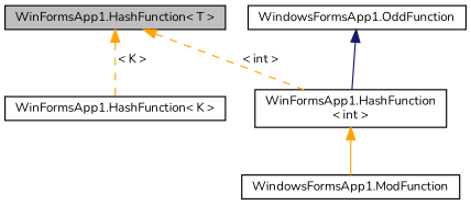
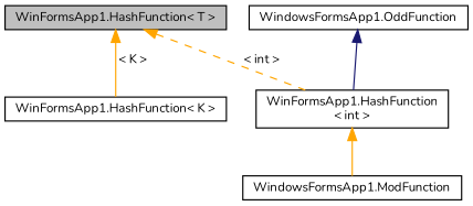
  digraph {
    fontname=Nunito
    node [color=black fillcolor=white fontname=Nunito fontsize=10 shape=record style=filled]
    edge [color=orange dir=back fontname=Nunito fontsize=10 labelfontname=Helvetica labelfontsize=10 style=dashed]
    n1 [fillcolor=grey75 fontcolor=black height=0.2 label="WinFormsApp1.HashFunction\< T \>" width=0.4]
    n2 [height=0.2 label="WinFormsApp1.HashFunction\l\< int \>" width=0.4]
    n3 [height=0.2 label="WinFormsApp1.HashFunction\< K \>" width=0.4]
    n4 [height=0.2 label="WindowsFormsApp1.ModFunction" width=0.4]
    n5 [height=0.2 label="WindowsFormsApp1.OddFunction" width=0.4]
    n1 -> n2 [label=" \< int \>"]
-   n1 -> n3 [label=" \< K \>"]
+   n1 -> n3 [label=" \< K \>" style=solid]
    n2 -> n4 [style=solid]
    n5 -> n2 [color=midnightblue style=solid]
  }
